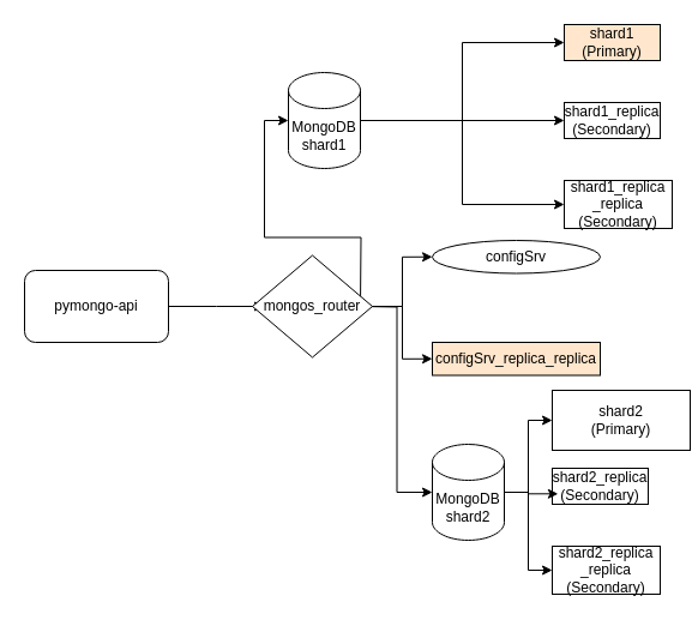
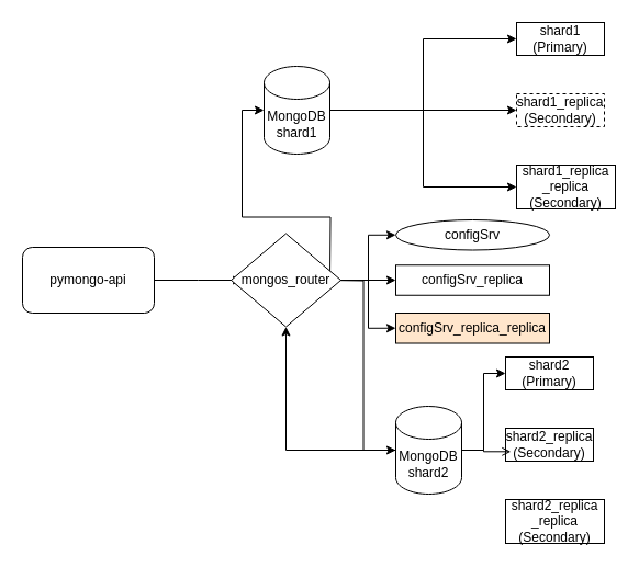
  <mxCell id="0" />
  <mxCell id="1" parent="0" />
  <mxCell id="2" style="edgeStyle=orthogonalEdgeStyle;rounded=0;orthogonalLoop=1;jettySize=auto;html=1;entryX=0;entryY=0.5;entryDx=0;entryDy=0;" parent="1" source="5" target="17" edge="1"><mxGeometry relative="1" as="geometry" /></mxCell>
  <mxCell id="3" style="edgeStyle=orthogonalEdgeStyle;rounded=0;orthogonalLoop=1;jettySize=auto;html=1;entryX=0;entryY=0.5;entryDx=0;entryDy=0;" parent="1" source="5" target="18" edge="1"><mxGeometry relative="1" as="geometry" /></mxCell>
  <mxCell id="4" style="edgeStyle=orthogonalEdgeStyle;rounded=0;orthogonalLoop=1;jettySize=auto;html=1;entryX=0;entryY=0.5;entryDx=0;entryDy=0;" parent="1" source="5" target="19" edge="1"><mxGeometry relative="1" as="geometry" /></mxCell>
  <mxCell id="5" value="MongoDB&lt;div&gt;shard1&lt;/div&gt;" style="shape=cylinder3;whiteSpace=wrap;html=1;boundedLbl=1;backgroundOutline=1;size=15;" parent="1" vertex="1"><mxGeometry x="240" y="60" width="60" height="80" as="geometry" /></mxCell>
  <mxCell id="6" style="edgeStyle=orthogonalEdgeStyle;rounded=0;orthogonalLoop=1;jettySize=auto;html=1;entryX=0;entryY=0.5;entryDx=0;entryDy=0;" parent="1" source="7" edge="1"><mxGeometry relative="1" as="geometry"><mxPoint x="220" y="255" as="targetPoint" /></mxGeometry></mxCell>
  <mxCell id="7" value="pymongo-api" style="rounded=1;whiteSpace=wrap;html=1;" parent="1" vertex="1"><mxGeometry x="20" y="225" width="120" height="60" as="geometry" /></mxCell>
  <mxCell id="8" style="edgeStyle=orthogonalEdgeStyle;rounded=0;orthogonalLoop=1;jettySize=auto;html=1;entryX=0;entryY=0.5;entryDx=0;entryDy=0;" edge="1" parent="1" source="10" target="20"><mxGeometry relative="1" as="geometry" /></mxCell>
- <mxCell id="9" style="edgeStyle=orthogonalEdgeStyle;rounded=0;orthogonalLoop=1;jettySize=auto;html=1;entryX=0;entryY=0.5;entryDx=0;entryDy=0;" edge="1" parent="1" source="10" target="22"><mxGeometry relative="1" as="geometry" /></mxCell>
+ <mxCell id="9" style="edgeStyle=orthogonalEdgeStyle;rounded=0;orthogonalLoop=1;jettySize=auto;html=1;" edge="1" parent="1" source="10" target="16"><mxGeometry relative="1" as="geometry" /></mxCell>
  <mxCell id="10" value="MongoDB&lt;div&gt;shard2&lt;/div&gt;" style="shape=cylinder3;whiteSpace=wrap;html=1;boundedLbl=1;backgroundOutline=1;size=15;" parent="1" vertex="1"><mxGeometry x="360" y="370" width="60" height="80" as="geometry" /></mxCell>
  <mxCell id="11" style="edgeStyle=orthogonalEdgeStyle;rounded=0;orthogonalLoop=1;jettySize=auto;html=1;exitX=1;exitY=0.5;exitDx=0;exitDy=0;entryX=0;entryY=0.5;entryDx=0;entryDy=0;entryPerimeter=0;" parent="1" target="5" edge="1"><mxGeometry relative="1" as="geometry"><mxPoint x="300" y="255" as="sourcePoint" /></mxGeometry></mxCell>
  <mxCell id="12" style="edgeStyle=orthogonalEdgeStyle;rounded=0;orthogonalLoop=1;jettySize=auto;html=1;entryX=0;entryY=0.5;entryDx=0;entryDy=0;entryPerimeter=0;" parent="1" target="10" edge="1"><mxGeometry relative="1" as="geometry"><mxPoint x="300" y="255" as="sourcePoint" /></mxGeometry></mxCell>
  <mxCell id="13" style="edgeStyle=orthogonalEdgeStyle;rounded=0;orthogonalLoop=1;jettySize=auto;html=1;entryX=0;entryY=0.5;entryDx=0;entryDy=0;" edge="1" parent="1" source="16" target="24"><mxGeometry relative="1" as="geometry" /></mxCell>
+ <mxCell id="14" style="edgeStyle=orthogonalEdgeStyle;rounded=0;orthogonalLoop=1;jettySize=auto;html=1;entryX=0;entryY=0.5;entryDx=0;entryDy=0;" edge="1" parent="1" source="16" target="25"><mxGeometry relative="1" as="geometry" /></mxCell>
  <mxCell id="15" style="edgeStyle=orthogonalEdgeStyle;rounded=0;orthogonalLoop=1;jettySize=auto;html=1;entryX=0;entryY=0.5;entryDx=0;entryDy=0;" edge="1" parent="1" source="16" target="26"><mxGeometry relative="1" as="geometry" /></mxCell>
  <mxCell id="16" value="mongos_router" style="rhombus;whiteSpace=wrap;html=1;" parent="1" vertex="1"><mxGeometry x="210" y="212.5" width="100" height="85" as="geometry" /></mxCell>
- <mxCell id="17" value="shard1&lt;br&gt;(Primary)" style="rounded=0;whiteSpace=wrap;html=1;fillColor=#ffe6cc;" parent="1" vertex="1"><mxGeometry x="470" y="20" width="80" height="30" as="geometry" /></mxCell>
- <mxCell id="18" value="shard1_replica&lt;br&gt;(Secondary)" style="rounded=0;whiteSpace=wrap;html=1;" parent="1" vertex="1"><mxGeometry x="470" y="85" width="80" height="30" as="geometry" /></mxCell>
+ <mxCell id="17" value="shard1&lt;br&gt;(Primary)" style="rounded=0;whiteSpace=wrap;html=1;" parent="1" vertex="1"><mxGeometry x="470" y="20" width="80" height="30" as="geometry" /></mxCell>
+ <mxCell id="18" value="shard1_replica&lt;br&gt;(Secondary)" style="rounded=0;whiteSpace=wrap;html=1;dashed=1;" parent="1" vertex="1"><mxGeometry x="470" y="85" width="80" height="30" as="geometry" /></mxCell>
  <mxCell id="19" value="shard1_replica&lt;br&gt;_replica&lt;div&gt;(Secondary)&lt;/div&gt;" style="rounded=0;whiteSpace=wrap;html=1;" parent="1" vertex="1"><mxGeometry x="470" y="150" width="90" height="40" as="geometry" /></mxCell>
- <mxCell id="20" value="shard2&lt;br&gt;(Primary)" style="rounded=0;whiteSpace=wrap;html=1;" parent="1" vertex="1"><mxGeometry x="460" y="325" width="115" height="50" as="geometry" /></mxCell>
+ <mxCell id="20" value="shard2&lt;br&gt;(Primary)" style="rounded=0;whiteSpace=wrap;html=1;" parent="1" vertex="1"><mxGeometry x="460" y="325" width="80" height="30" as="geometry" /></mxCell>
  <mxCell id="21" value="shard2_replica&lt;br&gt;(Secondary)" style="rounded=0;whiteSpace=wrap;html=1;" vertex="1" parent="1"><mxGeometry x="460" y="390" width="80" height="30" as="geometry" /></mxCell>
  <mxCell id="22" value="shard2_replica&lt;br&gt;_replica&lt;div&gt;(Secondary)&lt;/div&gt;" style="rounded=0;whiteSpace=wrap;html=1;" vertex="1" parent="1"><mxGeometry x="460" y="455" width="90" height="40" as="geometry" /></mxCell>
- <mxCell id="23" style="edgeStyle=orthogonalEdgeStyle;rounded=0;orthogonalLoop=1;jettySize=auto;html=1;entryX=0.061;entryY=0.71;entryDx=0;entryDy=0;entryPerimeter=0;" edge="1" parent="1" source="10" target="21"><mxGeometry relative="1" as="geometry" /></mxCell>
+ <mxCell id="23" style="edgeStyle=orthogonalEdgeStyle;rounded=0;orthogonalLoop=1;jettySize=auto;html=1;entryX=0.061;entryY=0.71;entryDx=0;entryDy=0;entryPerimeter=0;endArrow=open;" edge="1" parent="1" source="10" target="21"><mxGeometry relative="1" as="geometry" /></mxCell>
  <mxCell id="24" value="configSrv" style="ellipse;whiteSpace=wrap;html=1;" vertex="1" parent="1"><mxGeometry x="360" y="200" width="140" height="27.5" as="geometry" /></mxCell>
+ <mxCell id="25" value="configSrv_replica" style="rounded=0;whiteSpace=wrap;html=1;" vertex="1" parent="1"><mxGeometry x="360" y="241.25" width="140" height="27.5" as="geometry" /></mxCell>
  <mxCell id="26" value="configSrv_replica_replica" style="rounded=0;whiteSpace=wrap;html=1;fillColor=#ffe6cc;" vertex="1" parent="1"><mxGeometry x="360" y="285" width="140" height="27.5" as="geometry" /></mxCell>
